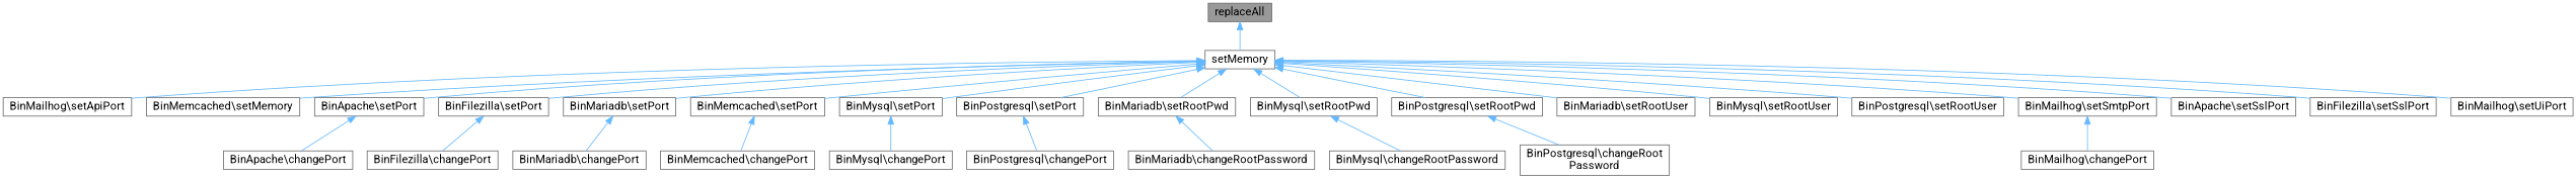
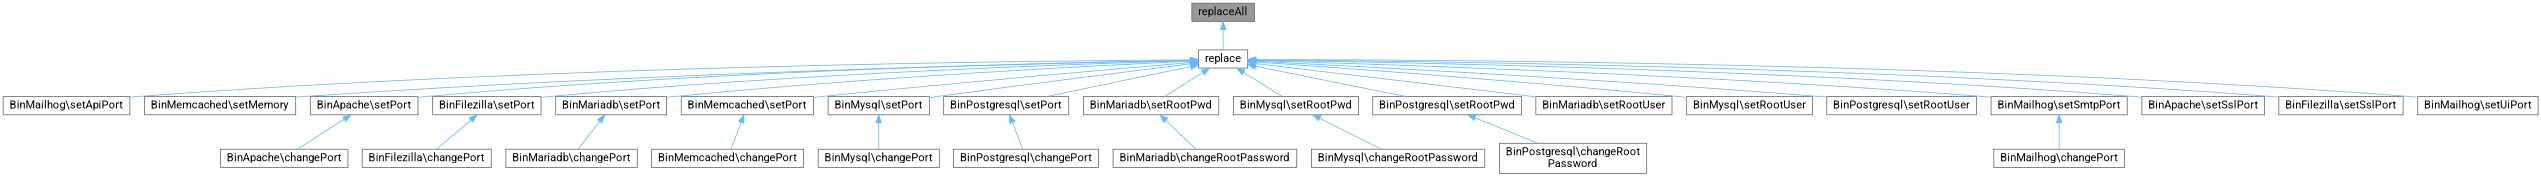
  digraph {
    rankdir=TB
    fontname=Roboto
    node [color=grey40 fillcolor=white fontname=Roboto fontsize=14 shape=box style=filled]
    edge [color=steelblue1 dir=back fontname=Roboto fontsize=14 labelfontname=Helvetica labelfontsize=14 style=solid]
    n1 [color=gray40 fillcolor=grey60 fontcolor=black height=0.2 label=replaceAll width=0.4]
-   n2 [height=0.2 label=setMemory width=0.4]
+   n2 [height=0.2 label=replace width=0.4]
    n3 [height=0.2 label="BinMailhog\\setApiPort" width=0.4]
    n4 [height=0.2 label="BinMemcached\\setMemory" width=0.4]
    n5 [height=0.2 label="BinApache\\setPort" width=0.4]
    n6 [height=0.2 label="BinFilezilla\\setPort" width=0.4]
    n7 [height=0.2 label="BinMariadb\\setPort" width=0.4]
    n8 [height=0.2 label="BinMemcached\\setPort" width=0.4]
    n9 [height=0.2 label="BinMysql\\setPort" width=0.4]
    n10 [height=0.2 label="BinPostgresql\\setPort" width=0.4]
    n11 [height=0.2 label="BinMariadb\\setRootPwd" width=0.4]
    n12 [height=0.2 label="BinMysql\\setRootPwd" width=0.4]
    n13 [height=0.2 label="BinPostgresql\\setRootPwd" width=0.4]
    n14 [height=0.2 label="BinMariadb\\setRootUser" width=0.4]
    n15 [height=0.2 label="BinMysql\\setRootUser" width=0.4]
    n16 [height=0.2 label="BinPostgresql\\setRootUser" width=0.4]
    n17 [height=0.2 label="BinMailhog\\setSmtpPort" width=0.4]
    n18 [height=0.2 label="BinApache\\setSslPort" width=0.4]
    n19 [height=0.2 label="BinFilezilla\\setSslPort" width=0.4]
    n20 [height=0.2 label="BinMailhog\\setUiPort" width=0.4]
    n21 [height=0.2 label="BinApache\\changePort" width=0.4]
    n22 [height=0.2 label="BinFilezilla\\changePort" width=0.4]
    n23 [height=0.2 label="BinMariadb\\changePort" width=0.4]
    n24 [height=0.2 label="BinMemcached\\changePort" width=0.4]
    n25 [height=0.2 label="BinMysql\\changePort" width=0.4]
    n26 [height=0.2 label="BinPostgresql\\changePort" width=0.4]
    n27 [height=0.2 label="BinMariadb\\changeRootPassword" width=0.4]
    n28 [height=0.2 label="BinMysql\\changeRootPassword" width=0.4]
    n29 [height=0.2 label="BinPostgresql\\changeRoot\lPassword" width=0.4]
    n30 [height=0.2 label="BinMailhog\\changePort" width=0.4]
    n1 -> n2
    n2 -> n3
    n2 -> n4
    n2 -> n5
    n2 -> n6
    n2 -> n7
    n2 -> n8
    n2 -> n9
    n2 -> n10
    n2 -> n11
    n2 -> n12
    n2 -> n13
    n2 -> n14
    n2 -> n15
    n2 -> n16
    n2 -> n17
    n2 -> n18
    n2 -> n19
    n2 -> n20
    n5 -> n21
    n6 -> n22
    n7 -> n23
    n8 -> n24
    n9 -> n25
    n10 -> n26
    n11 -> n27
    n12 -> n28
    n13 -> n29
    n17 -> n30
  }
